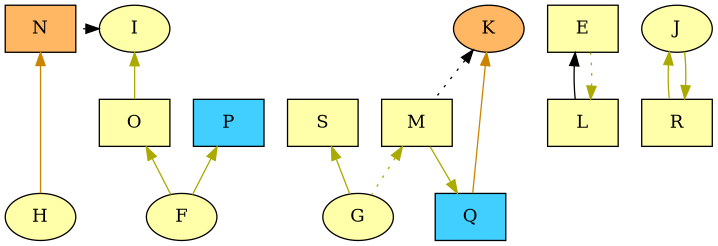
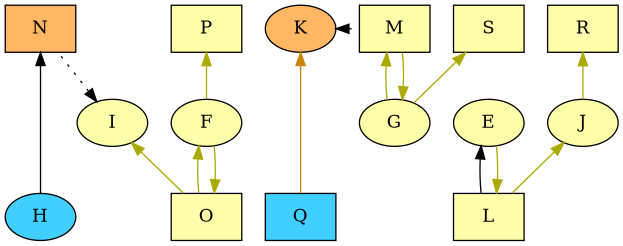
  digraph {
    node [fillcolor="#FFFFAA" style=filled shape=box]
    edge [color="#AAAA00" dir=back fontsize=12 labeldistance=1.5 style=solid]
-   H [shape=""]
+   H [fillcolor="#40cfff" shape=""]
    Q [fillcolor="#40cfff"]
    K [fillcolor="#ffb763" shape=""]
    N [fillcolor="#ffb763"]
    M
    G [shape=""]
-   E
+   E [shape=""]
    L
    F [shape=""]
-   P [fillcolor="#40cfff"]
+   P
    O
    S
    I [shape=""]
    J [shape=""]
    R
    subgraph sub_1 {
      rank=max
      H
      Q
    }
    subgraph sub_2 {
      rank=min
      K
      N
    }
    K -> Q [color="#cc8400"]
    K -> M [color=black constraint=false style=dotted]
-   N -> H [color="#cc8400"]
-   M -> G [style=dotted]
-   Q -> M
+   N -> H [color=black]
+   M -> G
+   G -> M
    E -> L [color=black]
-   L -> E [style=dotted]
+   L -> E
+   F -> O
    P -> F
    O -> F
    S -> G
    I -> N [color=black constraint=false style=dotted]
    I -> O
-   J -> R
+   J -> L
    R -> J
  }
